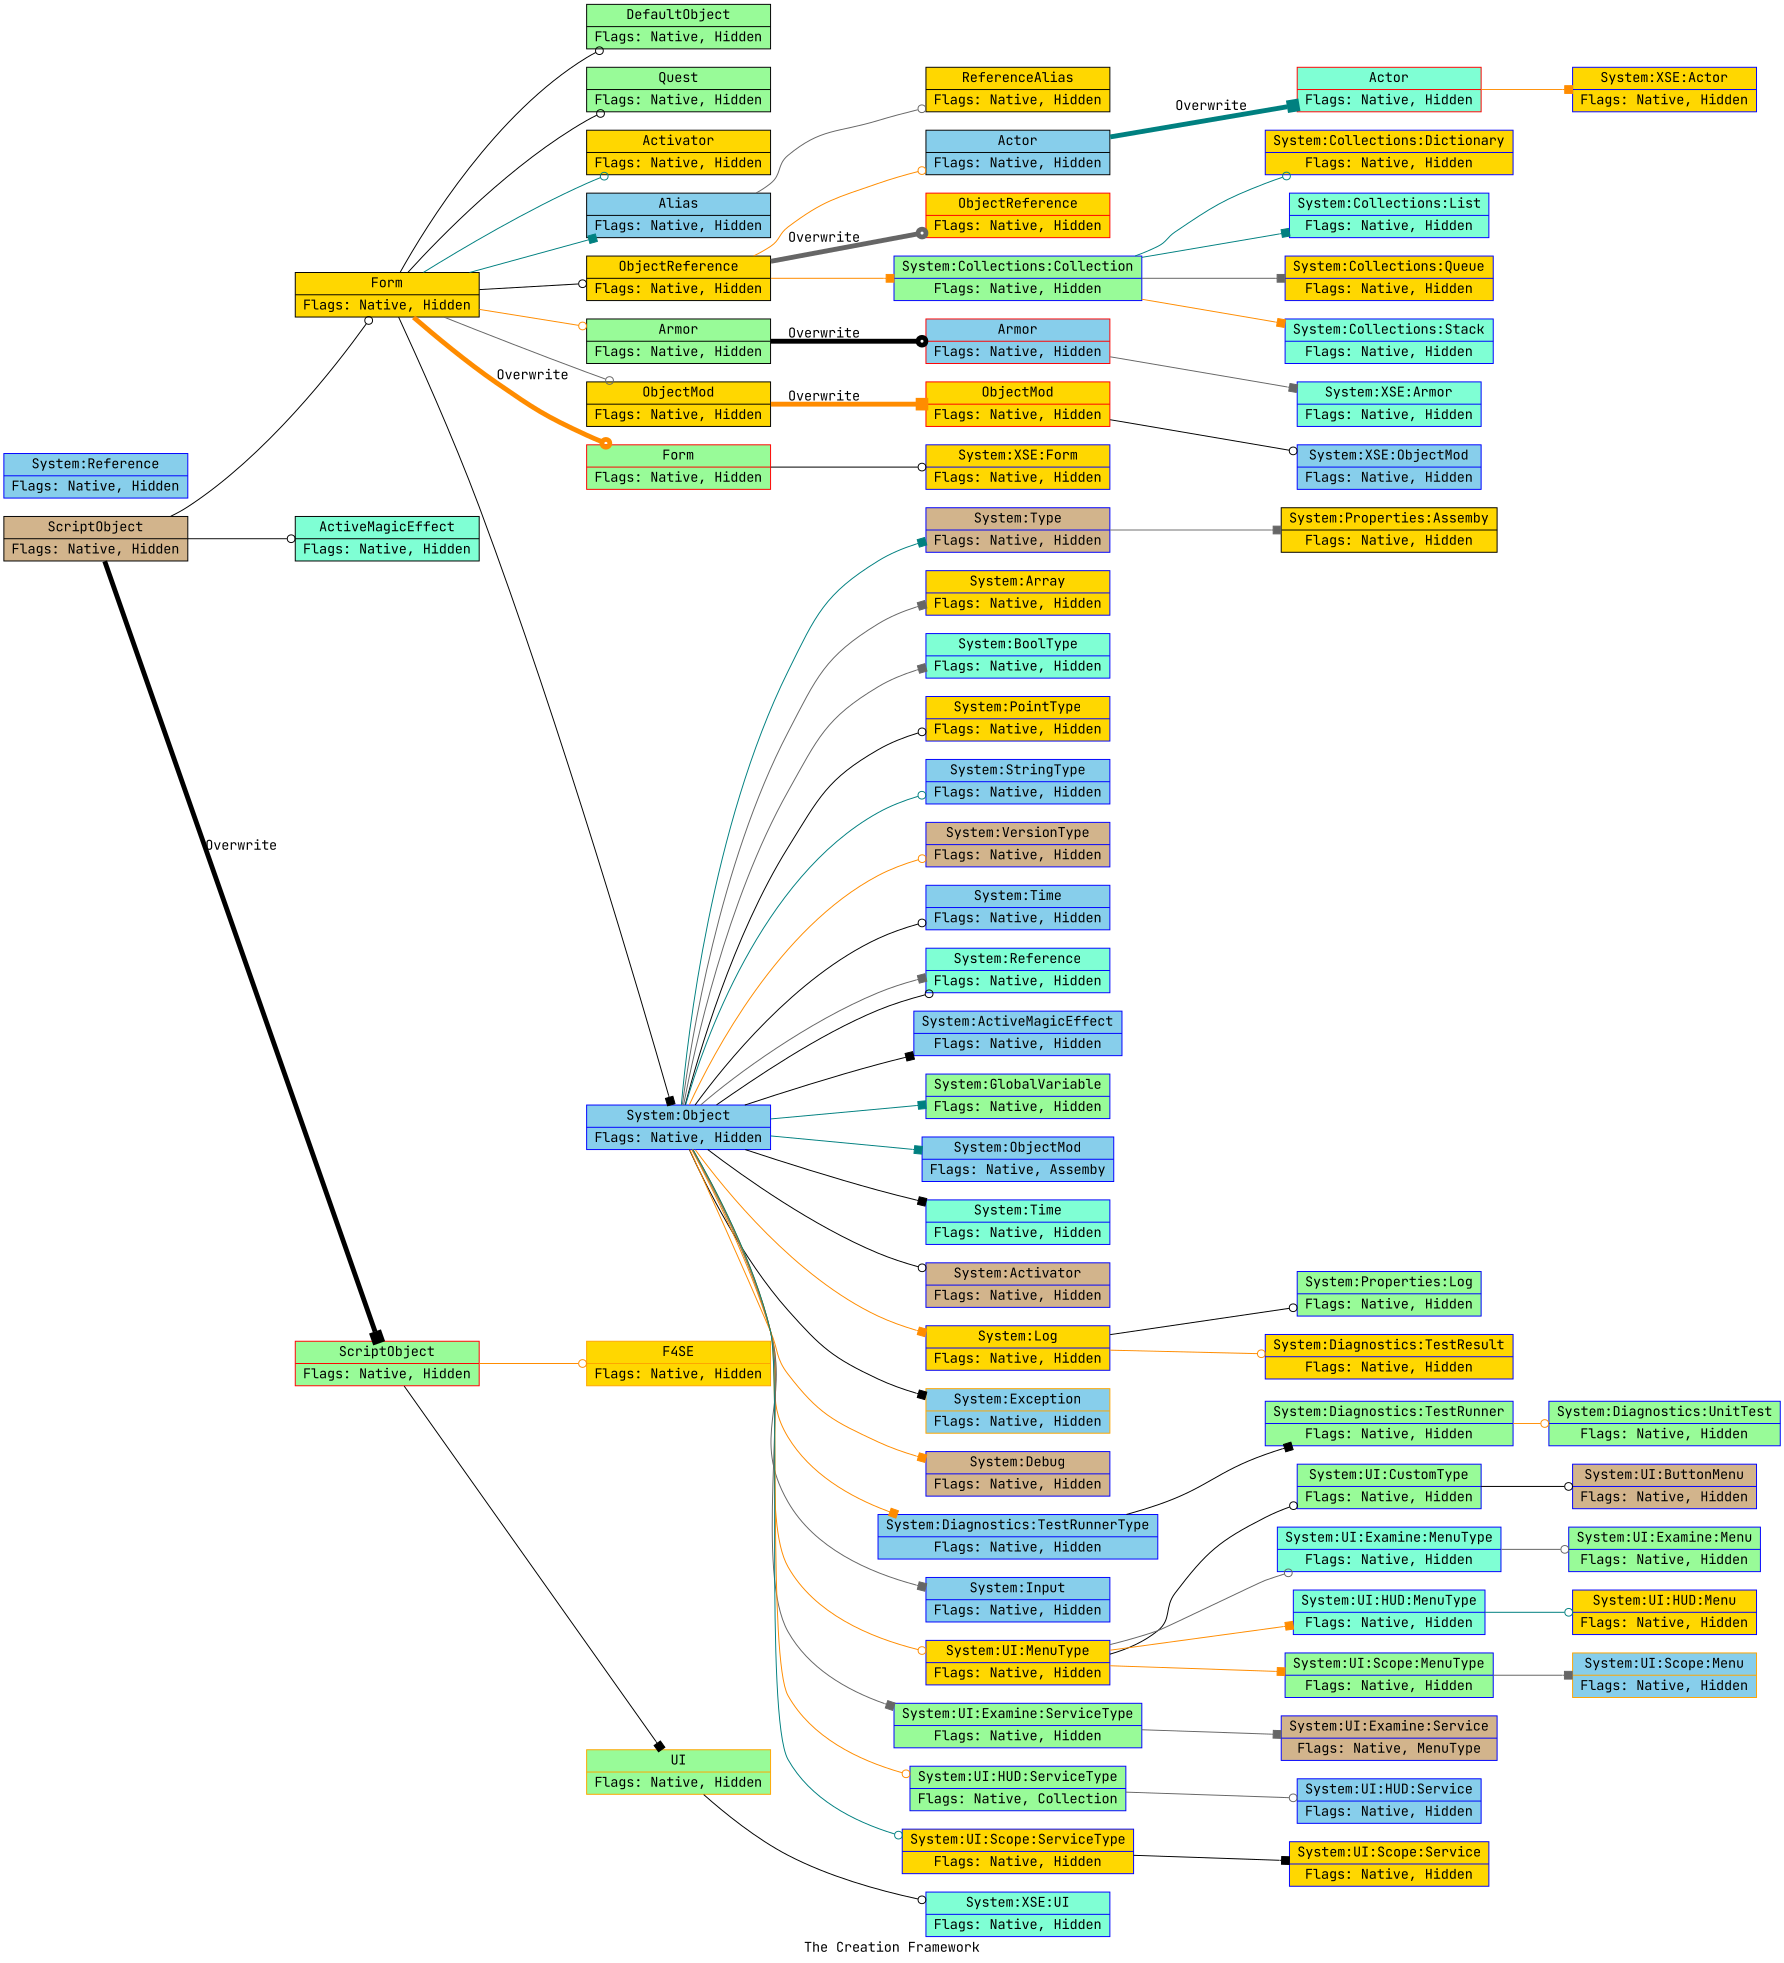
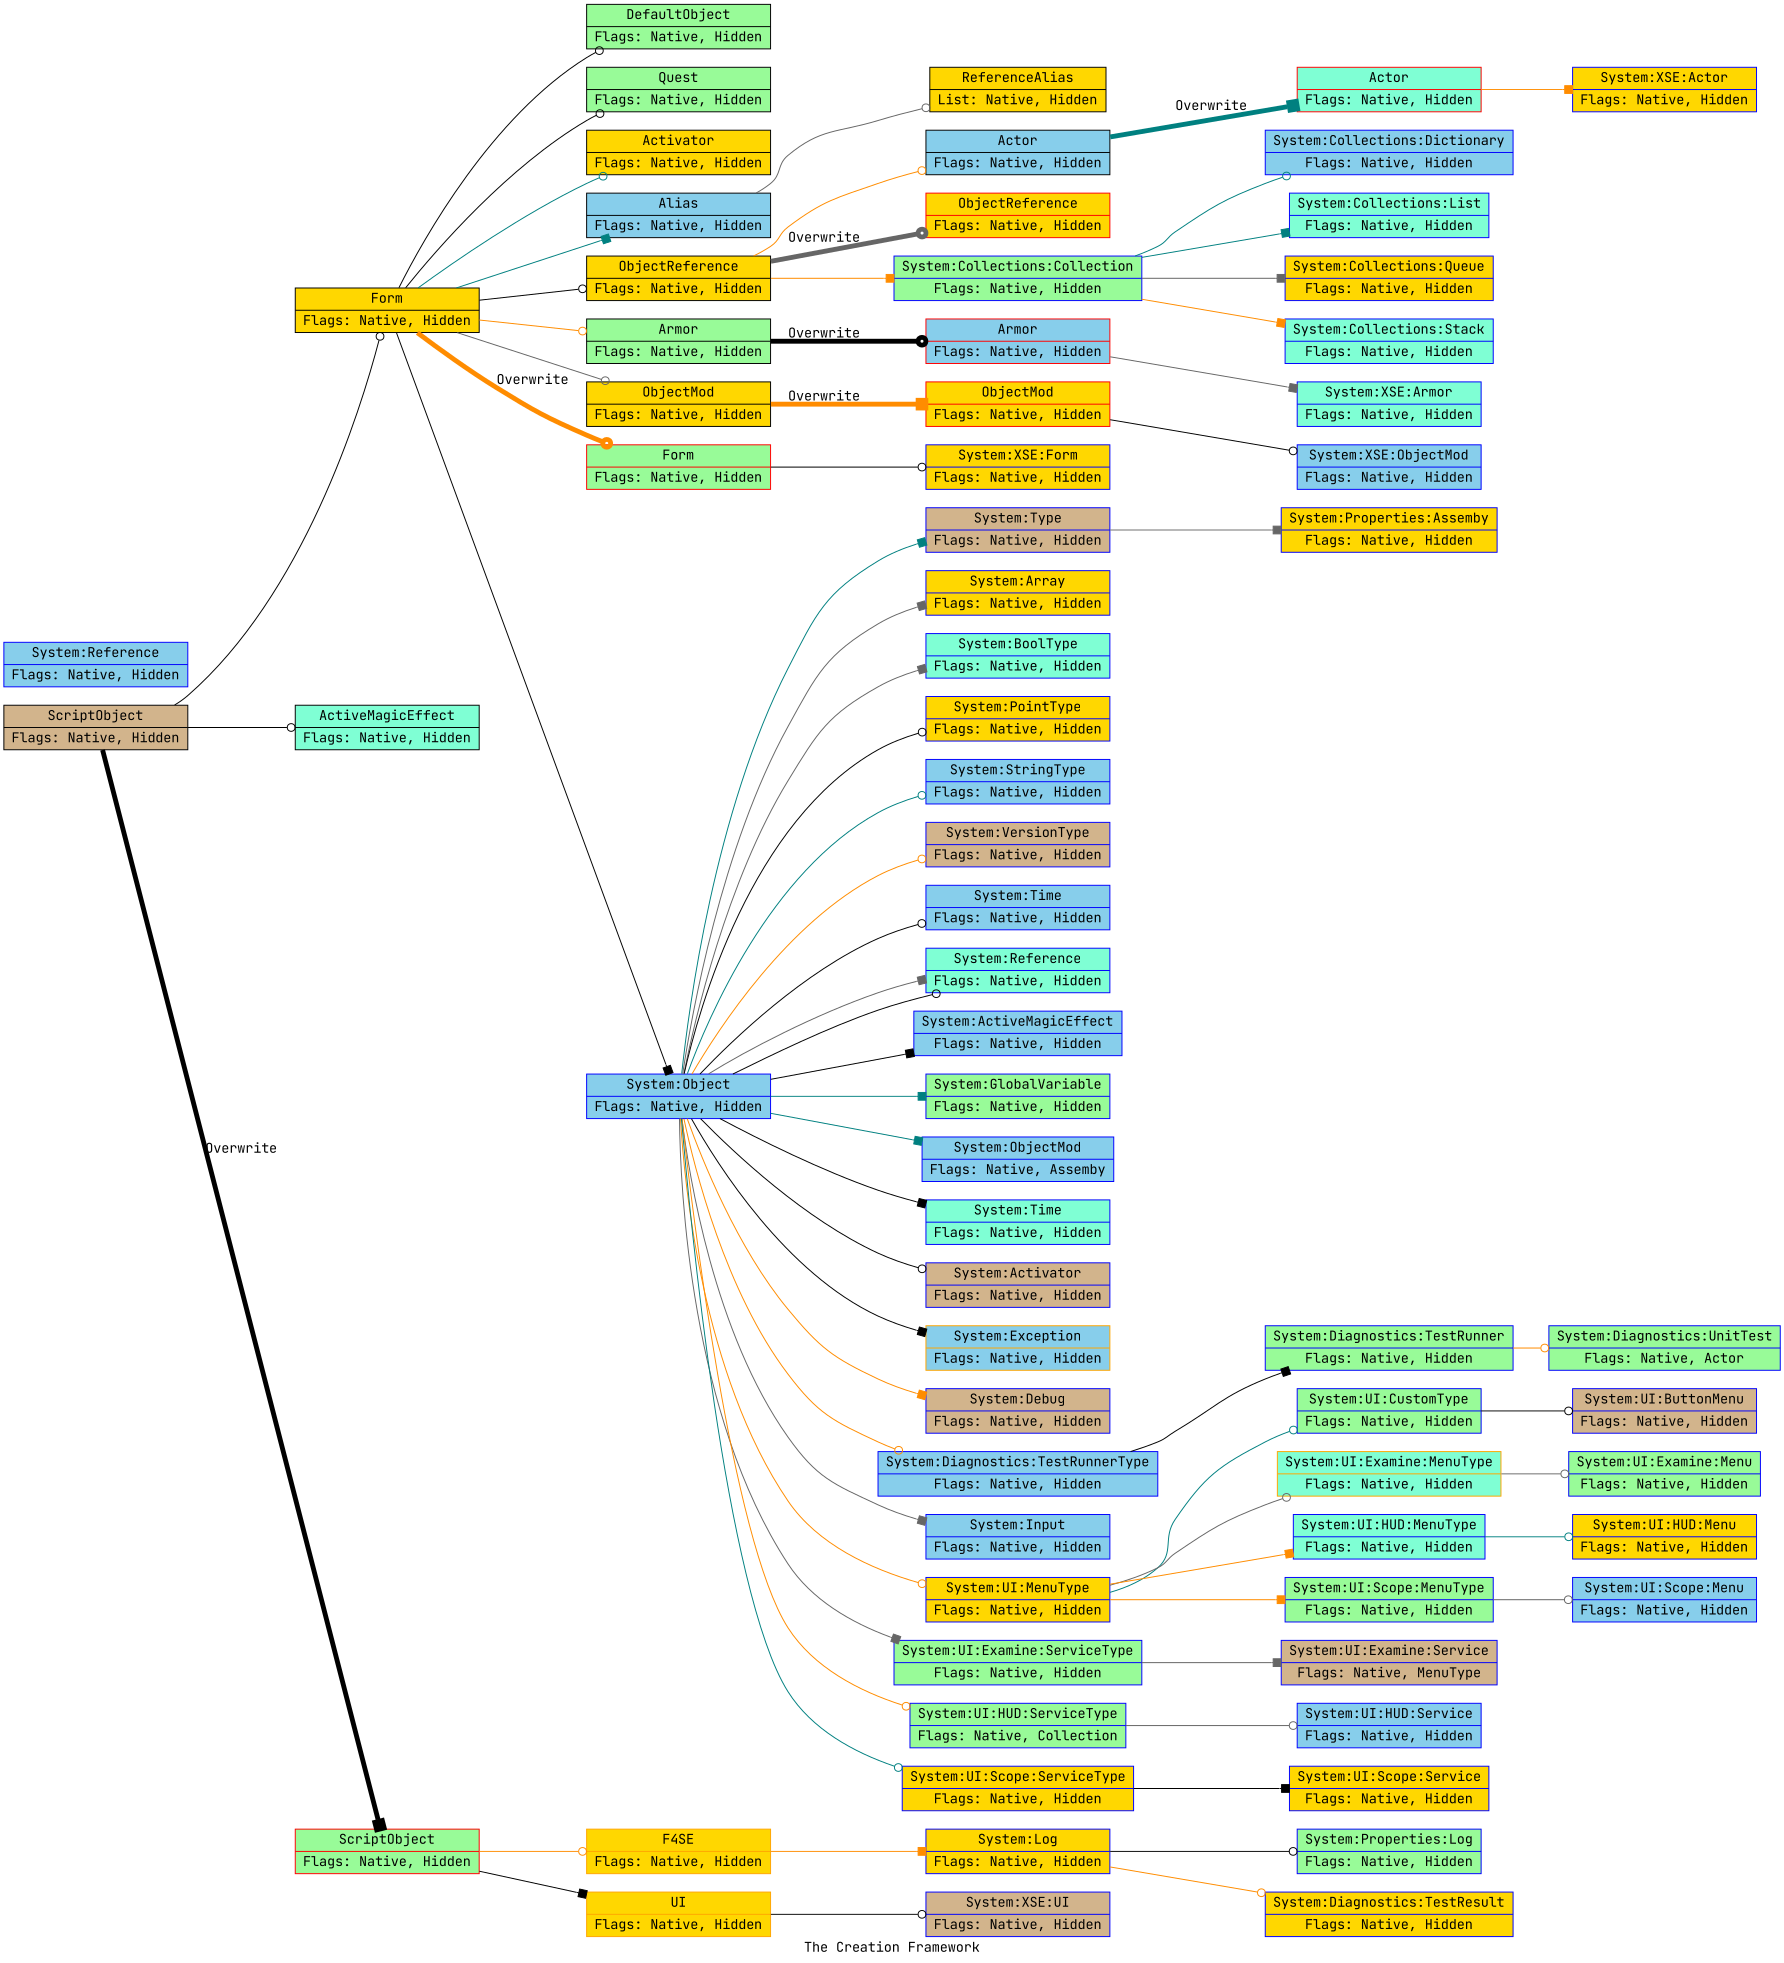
  digraph {
    clusterrank=none
    fontname="JetBrains Mono"
    label="The Creation Framework"
    rankdir=LR
    node [fillcolor=gold fontname="JetBrains Mono" shape=record style=filled color=blue]
    edge [arrowhead=odot color=black dir=forward fontname="JetBrains Mono"]
    n1 [fillcolor=tan label="ScriptObject|Flags: Native, Hidden" color=""]
    n2 [label="Form|Flags: Native, Hidden" color=""]
    n3 [fillcolor=aquamarine label="ActiveMagicEffect|Flags: Native, Hidden" color=""]
    n4 [fillcolor=palegreen label="DefaultObject|Flags: Native, Hidden" color=""]
    n5 [fillcolor=palegreen label="Quest|Flags: Native, Hidden" color=""]
    n6 [label="Activator|Flags: Native, Hidden" color=""]
    n7 [fillcolor=skyblue label="Alias|Flags: Native, Hidden" color=""]
    n8 [label="ObjectReference|Flags: Native, Hidden" color=""]
    n9 [fillcolor=palegreen label="Armor|Flags: Native, Hidden" color=""]
    n10 [label="ObjectMod|Flags: Native, Hidden" color=""]
-   n11 [label="ReferenceAlias|Flags: Native, Hidden" color=""]
+   n11 [label="ReferenceAlias|List: Native, Hidden" color=""]
    n12 [fillcolor=skyblue label="Actor|Flags: Native, Hidden" color=""]
    n13 [color=red fillcolor=palegreen label="ScriptObject|Flags: Native, Hidden"]
    n14 [color=red fillcolor=palegreen label="Form|Flags: Native, Hidden"]
    n15 [color=red fillcolor=aquamarine label="Actor|Flags: Native, Hidden"]
    n16 [color=red label="ObjectReference|Flags: Native, Hidden"]
    n17 [color=red fillcolor=skyblue label="Armor|Flags: Native, Hidden"]
    n18 [color=red label="ObjectMod|Flags: Native, Hidden"]
    n19 [color=orange label="F4SE|Flags: Native, Hidden"]
-   n20 [color=orange fillcolor=palegreen label="UI|Flags: Native, Hidden"]
+   n20 [color=orange label="UI|Flags: Native, Hidden"]
    n21 [fillcolor=skyblue label="System:Object|Flags: Native, Hidden"]
    n22 [fillcolor=tan label="System:Type|Flags: Native, Hidden"]
    n23 [label="System:Array|Flags: Native, Hidden"]
    n24 [fillcolor=aquamarine label="System:BoolType|Flags: Native, Hidden"]
    n25 [label="System:PointType|Flags: Native, Hidden"]
    n26 [fillcolor=skyblue label="System:StringType|Flags: Native, Hidden"]
    n27 [fillcolor=tan label="System:VersionType|Flags: Native, Hidden"]
    n28 [fillcolor=skyblue label="System:Time|Flags: Native, Hidden"]
    n29 [fillcolor=aquamarine label="System:Reference|Flags: Native, Hidden"]
    n30 [fillcolor=skyblue label="System:ActiveMagicEffect|Flags: Native, Hidden"]
    n31 [fillcolor=palegreen label="System:GlobalVariable|Flags: Native, Hidden"]
    n32 [fillcolor=skyblue label="System:ObjectMod|Flags: Native, Assemby"]
    n33 [fillcolor=aquamarine label="System:Time|Flags: Native, Hidden"]
    n34 [fillcolor=tan label="System:Activator|Flags: Native, Hidden"]
    n35 [fillcolor=skyblue label="System:Reference|Flags: Native, Hidden"]
-   n36 [color=black label="System:Properties:Assemby|Flags: Native, Hidden"]
+   n36 [label="System:Properties:Assemby|Flags: Native, Hidden"]
    n37 [fillcolor=palegreen label="System:Properties:Log|Flags: Native, Hidden"]
    n38 [label="System:Log|Flags: Native, Hidden"]
    n39 [color=orange fillcolor=skyblue label="System:Exception|Flags: Native, Hidden"]
    n40 [fillcolor=tan label="System:Debug|Flags: Native, Hidden"]
    n41 [fillcolor=skyblue label="System:Diagnostics:TestRunnerType|Flags: Native, Hidden"]
    n42 [label="System:Diagnostics:TestResult|Flags: Native, Hidden"]
    n43 [fillcolor=palegreen label="System:Diagnostics:TestRunner|Flags: Native, Hidden"]
-   n44 [fillcolor=palegreen label="System:Diagnostics:UnitTest|Flags: Native, Hidden"]
+   n44 [fillcolor=palegreen label="System:Diagnostics:UnitTest|Flags: Native, Actor"]
    n45 [fillcolor=palegreen label="System:Collections:Collection|Flags: Native, Hidden"]
-   n46 [label="System:Collections:Dictionary|Flags: Native, Hidden"]
+   n46 [fillcolor=skyblue label="System:Collections:Dictionary|Flags: Native, Hidden"]
    n47 [fillcolor=aquamarine label="System:Collections:List|Flags: Native, Hidden"]
    n48 [label="System:Collections:Queue|Flags: Native, Hidden"]
    n49 [fillcolor=aquamarine label="System:Collections:Stack|Flags: Native, Hidden"]
    n50 [label="System:XSE:Form|Flags: Native, Hidden"]
    n51 [label="System:XSE:Actor|Flags: Native, Hidden"]
    n52 [fillcolor=aquamarine label="System:XSE:Armor|Flags: Native, Hidden"]
    n53 [fillcolor=skyblue label="System:XSE:ObjectMod|Flags: Native, Hidden"]
-   n54 [fillcolor=aquamarine label="System:XSE:UI|Flags: Native, Hidden"]
+   n54 [fillcolor=tan label="System:XSE:UI|Flags: Native, Hidden"]
    n55 [fillcolor=skyblue label="System:Input|Flags: Native, Hidden"]
    n56 [label="System:UI:MenuType|Flags: Native, Hidden"]
    n57 [fillcolor=palegreen label="System:UI:Examine:ServiceType|Flags: Native, Hidden"]
    n58 [fillcolor=palegreen label="System:UI:HUD:ServiceType|Flags: Native, Collection"]
    n59 [label="System:UI:Scope:ServiceType|Flags: Native, Hidden"]
    n60 [fillcolor=palegreen label="System:UI:CustomType|Flags: Native, Hidden"]
-   n61 [fillcolor=aquamarine label="System:UI:Examine:MenuType|Flags: Native, Hidden"]
+   n61 [color=orange fillcolor=aquamarine label="System:UI:Examine:MenuType|Flags: Native, Hidden"]
    n62 [fillcolor=aquamarine label="System:UI:HUD:MenuType|Flags: Native, Hidden"]
    n63 [fillcolor=palegreen label="System:UI:Scope:MenuType|Flags: Native, Hidden"]
    n64 [fillcolor=tan label="System:UI:ButtonMenu|Flags: Native, Hidden"]
    n65 [fillcolor=palegreen label="System:UI:Examine:Menu|Flags: Native, Hidden"]
    n66 [fillcolor=tan label="System:UI:Examine:Service|Flags: Native, MenuType"]
    n67 [label="System:UI:HUD:Menu|Flags: Native, Hidden"]
    n68 [fillcolor=skyblue label="System:UI:HUD:Service|Flags: Native, Hidden"]
-   n69 [color=orange fillcolor=skyblue label="System:UI:Scope:Menu|Flags: Native, Hidden"]
+   n69 [fillcolor=skyblue label="System:UI:Scope:Menu|Flags: Native, Hidden"]
    n70 [label="System:UI:Scope:Service|Flags: Native, Hidden"]
    subgraph cluster_1 {
      label="Creation Engine"
      n1
      n2
      n3
      n4
      n5
      n6
      n7
      n8
      n9
      n10
      n11
      n12
    }
    subgraph cluster_2 {
      color=white
      label="Script Extender (XSE)"
      style=filled
      subgraph cluster_3 {
        color=white
        label=Overwrites
        style=filled
        n1
        n2
        n8
        n9
        n10
        n12
        n13
        n14
        n15
        n16
        n17
        n18
      }
      subgraph cluster_4 {
        color=white
        label=Classes
        style=filled
        n13
        n19
        n20
      }
    }
    subgraph cluster_5 {
      color=blue
      label="Creation Framework"
      subgraph cluster_6 {
        color=blue
        label="Creation Framework"
        subgraph cluster_7 {
          color=blue
          label=System
          n2
          n21
          n22
          n23
          n24
          n25
          n26
          n27
          n28
        }
        subgraph cluster_8 {
          color=blue
          label="System Base"
          n21
          n29
          n30
          n31
          n32
          n33
          n34
          n35
        }
        subgraph cluster_9 {
          color=blue
          label="System:Properties"
          n22
          n36
          n37
          n38
        }
        subgraph cluster_10 {
          color=blue
          label="System:Diagnostics"
          n21
          n38
          n39
          n40
          n41
          n42
          n43
          n44
        }
        subgraph cluster_11 {
          color=blue
          label="System:Collections"
          n8
          n45
          n46
          n47
          n48
          n49
        }
      }
      subgraph cluster_12 {
        color=blue
        label="Creation Framework"
        subgraph cluster_13 {
          color=blue
          label="System:XSE"
          n14
          n15
          n17
          n18
          n20
          n21
          n50
          n51
          n52
          n53
          n54
          n55
        }
        subgraph cluster_14 {
          color=blue
          label="System:UI"
          n21
          n56
          n57
          n58
          n59
          n60
          n61
          n62
          n63
          n64
          n65
          n66
          n67
          n68
          n69
          n70
        }
      }
    }
    n1 -> n2
    n1 -> n3
    n1 -> n13 [arrowhead=box label=Overwrite penwidth=5]
    n2 -> n4
    n2 -> n5
    n2 -> n6 [color=teal]
    n2 -> n7 [arrowhead=box color=teal]
    n2 -> n8
    n2 -> n9 [color=darkorange]
    n2 -> n10 [color=gray40]
    n2 -> n14 [color=darkorange label=Overwrite penwidth=5]
    n2 -> n21 [arrowhead=box]
    n7 -> n11 [color=gray40]
    n8 -> n12 [color=darkorange]
    n8 -> n16 [color=gray40 label=Overwrite penwidth=5]
    n8 -> n45 [arrowhead=box color=darkorange]
    n9 -> n17 [label=Overwrite penwidth=5]
    n10 -> n18 [arrowhead=box color=darkorange label=Overwrite penwidth=5]
    n12 -> n15 [arrowhead=box color=teal label=Overwrite penwidth=5]
    n13 -> n19 [color=darkorange]
    n13 -> n20 [arrowhead=box]
    n14 -> n50
    n15 -> n51 [arrowhead=box color=darkorange]
    n17 -> n52 [arrowhead=box color=gray40]
    n18 -> n53
    n20 -> n54
    n21 -> n22 [arrowhead=box color=teal]
    n21 -> n23 [arrowhead=box color=gray40]
    n21 -> n24 [arrowhead=box color=gray40]
    n21 -> n25
    n21 -> n26 [color=teal]
    n21 -> n27 [color=darkorange]
    n21 -> n28
    n21 -> n29
    n21 -> n29 [arrowhead=box color=gray40]
    n21 -> n30 [arrowhead=box]
    n21 -> n31 [arrowhead=box color=teal]
    n21 -> n32 [arrowhead=box color=teal]
    n21 -> n33 [arrowhead=box]
    n21 -> n34
-   n21 -> n38 [arrowhead=box color=darkorange]
+   n19 -> n38 [arrowhead=box color=darkorange]
    n21 -> n39 [arrowhead=box]
    n21 -> n40 [arrowhead=box color=darkorange]
-   n21 -> n41 [arrowhead=box color=darkorange]
+   n21 -> n41 [color=darkorange]
    n21 -> n55 [arrowhead=box color=gray40]
    n21 -> n56 [color=darkorange]
    n21 -> n57 [arrowhead=box color=gray40]
    n21 -> n58 [color=darkorange]
    n21 -> n59 [color=teal]
    n22 -> n36 [arrowhead=box color=gray40]
    n38 -> n37
    n38 -> n42 [color=darkorange]
    n41 -> n43 [arrowhead=box]
    n43 -> n44 [color=darkorange]
    n45 -> n46 [color=teal]
    n45 -> n47 [arrowhead=box color=teal]
    n45 -> n48 [arrowhead=box color=gray40]
    n45 -> n49 [arrowhead=box color=darkorange]
-   n56 -> n60
+   n56 -> n60 [color=teal]
    n56 -> n61 [color=gray40]
    n56 -> n62 [arrowhead=box color=darkorange]
    n56 -> n63 [arrowhead=box color=darkorange]
    n57 -> n66 [arrowhead=box color=gray40]
    n58 -> n68 [color=gray40]
    n59 -> n70 [arrowhead=box]
    n60 -> n64
    n61 -> n65 [color=gray40]
    n62 -> n67 [color=teal]
-   n63 -> n69 [arrowhead=box color=gray40]
+   n63 -> n69 [color=gray40]
  }
